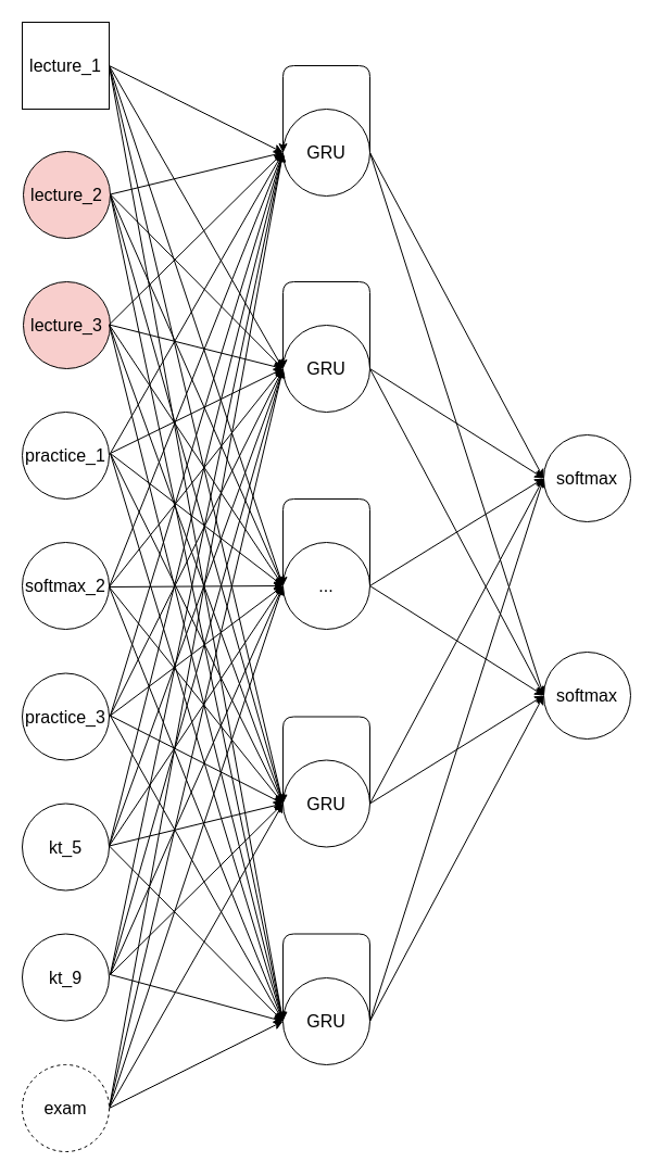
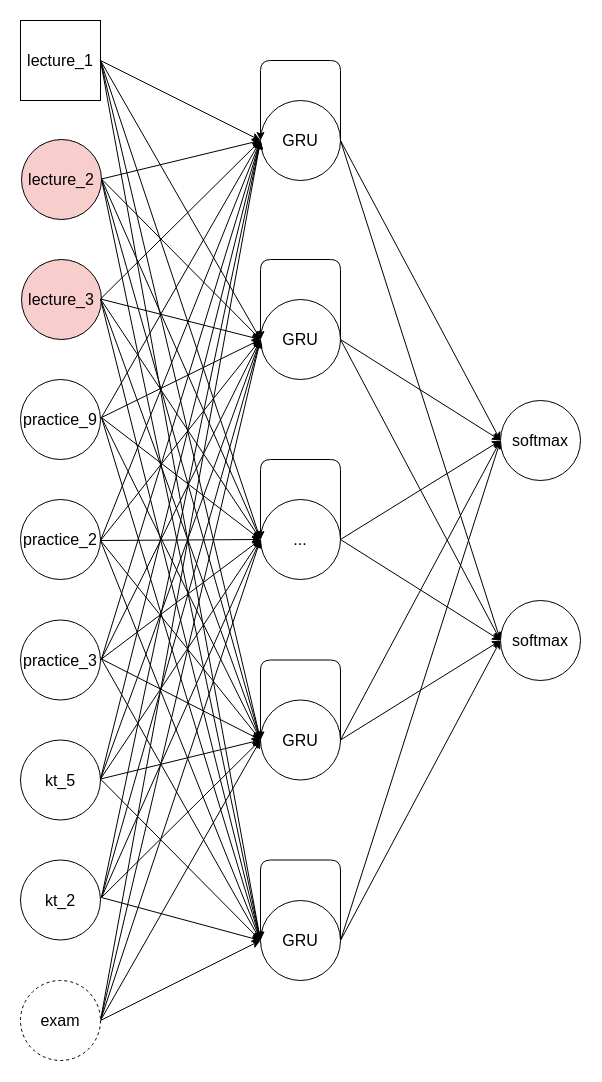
  <mxCell id="0" />
  <mxCell id="1" parent="0" />
  <mxCell id="2" style="edgeStyle=none;html=1;entryX=0;entryY=0.5;entryDx=0;entryDy=0;fontSize=16;exitX=1;exitY=0.5;exitDx=0;exitDy=0;" edge="1" parent="1" source="4" target="71"><mxGeometry relative="1" as="geometry" /></mxCell>
  <mxCell id="3" style="edgeStyle=none;html=1;entryX=0;entryY=0.5;entryDx=0;entryDy=0;fontSize=16;exitX=1;exitY=0.5;exitDx=0;exitDy=0;" edge="1" parent="1" source="4" target="72"><mxGeometry relative="1" as="geometry" /></mxCell>
  <mxCell id="4" value="GRU" style="ellipse;whiteSpace=wrap;html=1;aspect=fixed;fontSize=16;" vertex="1" parent="1"><mxGeometry x="260" y="100" width="80" height="80" as="geometry" /></mxCell>
  <mxCell id="5" style="edgeStyle=none;html=1;entryX=0;entryY=0.5;entryDx=0;entryDy=0;fontSize=16;exitX=1;exitY=0.5;exitDx=0;exitDy=0;" edge="1" parent="1" source="7" target="71"><mxGeometry relative="1" as="geometry" /></mxCell>
  <mxCell id="6" style="edgeStyle=none;html=1;entryX=0;entryY=0.5;entryDx=0;entryDy=0;fontSize=16;exitX=1;exitY=0.5;exitDx=0;exitDy=0;" edge="1" parent="1" source="7" target="72"><mxGeometry relative="1" as="geometry" /></mxCell>
  <mxCell id="7" value="GRU" style="ellipse;whiteSpace=wrap;html=1;aspect=fixed;fontSize=16;" vertex="1" parent="1"><mxGeometry x="260" y="299" width="80" height="80" as="geometry" /></mxCell>
  <mxCell id="8" style="edgeStyle=none;html=1;entryX=0;entryY=0.5;entryDx=0;entryDy=0;fontSize=16;exitX=1;exitY=0.5;exitDx=0;exitDy=0;" edge="1" parent="1" source="10" target="71"><mxGeometry relative="1" as="geometry" /></mxCell>
  <mxCell id="9" style="edgeStyle=none;html=1;entryX=0;entryY=0.5;entryDx=0;entryDy=0;fontSize=16;exitX=1;exitY=0.5;exitDx=0;exitDy=0;" edge="1" parent="1" source="10" target="72"><mxGeometry relative="1" as="geometry" /></mxCell>
  <mxCell id="10" value="GRU" style="ellipse;whiteSpace=wrap;html=1;aspect=fixed;fontSize=16;" vertex="1" parent="1"><mxGeometry x="260" y="699.5" width="80" height="80" as="geometry" /></mxCell>
  <mxCell id="11" style="edgeStyle=none;html=1;entryX=0;entryY=0.5;entryDx=0;entryDy=0;fontSize=16;exitX=1;exitY=0.5;exitDx=0;exitDy=0;" edge="1" parent="1" source="13" target="71"><mxGeometry relative="1" as="geometry" /></mxCell>
  <mxCell id="12" style="edgeStyle=none;html=1;entryX=0;entryY=0.5;entryDx=0;entryDy=0;fontSize=16;exitX=1;exitY=0.5;exitDx=0;exitDy=0;" edge="1" parent="1" source="13" target="72"><mxGeometry relative="1" as="geometry" /></mxCell>
  <mxCell id="13" value="GRU" style="ellipse;whiteSpace=wrap;html=1;aspect=fixed;fontSize=16;" vertex="1" parent="1"><mxGeometry x="260" y="900" width="80" height="80" as="geometry" /></mxCell>
  <mxCell id="14" style="edgeStyle=none;html=1;entryX=0;entryY=0.5;entryDx=0;entryDy=0;fontSize=16;exitX=1;exitY=0.5;exitDx=0;exitDy=0;" edge="1" parent="1" source="16" target="71"><mxGeometry relative="1" as="geometry" /></mxCell>
  <mxCell id="15" style="edgeStyle=none;html=1;entryX=0;entryY=0.5;entryDx=0;entryDy=0;fontSize=16;exitX=1;exitY=0.5;exitDx=0;exitDy=0;" edge="1" parent="1" source="16" target="72"><mxGeometry relative="1" as="geometry" /></mxCell>
  <mxCell id="16" value="..." style="ellipse;whiteSpace=wrap;html=1;aspect=fixed;fontSize=16;" vertex="1" parent="1"><mxGeometry x="260" y="499" width="80" height="80" as="geometry" /></mxCell>
  <mxCell id="17" style="edgeStyle=none;html=1;entryX=0;entryY=0.5;entryDx=0;entryDy=0;fontSize=16;exitX=1;exitY=0.5;exitDx=0;exitDy=0;" edge="1" parent="1" source="22" target="4"><mxGeometry relative="1" as="geometry" /></mxCell>
  <mxCell id="18" style="edgeStyle=none;html=1;entryX=0;entryY=0.5;entryDx=0;entryDy=0;fontSize=16;exitX=1;exitY=0.5;exitDx=0;exitDy=0;" edge="1" parent="1" source="22" target="7"><mxGeometry relative="1" as="geometry" /></mxCell>
  <mxCell id="19" style="edgeStyle=none;html=1;entryX=0;entryY=0.5;entryDx=0;entryDy=0;fontSize=16;exitX=1;exitY=0.5;exitDx=0;exitDy=0;" edge="1" parent="1" source="22" target="16"><mxGeometry relative="1" as="geometry" /></mxCell>
  <mxCell id="20" style="edgeStyle=none;html=1;entryX=0;entryY=0.5;entryDx=0;entryDy=0;fontSize=16;exitX=1;exitY=0.5;exitDx=0;exitDy=0;" edge="1" parent="1" source="22" target="10"><mxGeometry relative="1" as="geometry" /></mxCell>
  <mxCell id="21" style="edgeStyle=none;html=1;entryX=0;entryY=0.5;entryDx=0;entryDy=0;fontSize=16;exitX=1;exitY=0.5;exitDx=0;exitDy=0;" edge="1" parent="1" source="22" target="13"><mxGeometry relative="1" as="geometry" /></mxCell>
  <mxCell id="22" value="lecture_1" style="whiteSpace=wrap;html=1;aspect=fixed;fontSize=16;rounded=0;" vertex="1" parent="1"><mxGeometry x="20" y="20" width="80" height="80" as="geometry" /></mxCell>
  <mxCell id="23" value="lecture_2" style="ellipse;whiteSpace=wrap;html=1;aspect=fixed;fontSize=16;fillColor=#f8cecc;" vertex="1" parent="1"><mxGeometry x="21" y="139" width="80" height="80" as="geometry" /></mxCell>
- <mxCell id="24" value="practice_1" style="ellipse;whiteSpace=wrap;html=1;aspect=fixed;fontSize=16;" vertex="1" parent="1"><mxGeometry x="20" y="379" width="80" height="80" as="geometry" /></mxCell>
- <mxCell id="25" value="softmax_2" style="ellipse;whiteSpace=wrap;html=1;aspect=fixed;fontSize=16;" vertex="1" parent="1"><mxGeometry x="20" y="499" width="80" height="80" as="geometry" /></mxCell>
+ <mxCell id="24" value="practice_9" style="ellipse;whiteSpace=wrap;html=1;aspect=fixed;fontSize=16;" vertex="1" parent="1"><mxGeometry x="20" y="379" width="80" height="80" as="geometry" /></mxCell>
+ <mxCell id="25" value="practice_2" style="ellipse;whiteSpace=wrap;html=1;aspect=fixed;fontSize=16;" vertex="1" parent="1"><mxGeometry x="20" y="499" width="80" height="80" as="geometry" /></mxCell>
  <mxCell id="26" value="lecture_3" style="ellipse;whiteSpace=wrap;html=1;aspect=fixed;fontSize=16;fillColor=#f8cecc;" vertex="1" parent="1"><mxGeometry x="21" y="259" width="80" height="80" as="geometry" /></mxCell>
  <mxCell id="27" value="practice_3" style="ellipse;whiteSpace=wrap;html=1;aspect=fixed;fontSize=16;" vertex="1" parent="1"><mxGeometry x="20" y="619.5" width="80" height="80" as="geometry" /></mxCell>
  <mxCell id="28" value="kt_5" style="ellipse;whiteSpace=wrap;html=1;aspect=fixed;fontSize=16;" vertex="1" parent="1"><mxGeometry x="20" y="739.5" width="80" height="80" as="geometry" /></mxCell>
- <mxCell id="29" value="kt_9" style="ellipse;whiteSpace=wrap;html=1;aspect=fixed;fontSize=16;" vertex="1" parent="1"><mxGeometry x="20" y="859.5" width="80" height="80" as="geometry" /></mxCell>
+ <mxCell id="29" value="kt_2" style="ellipse;whiteSpace=wrap;html=1;aspect=fixed;fontSize=16;" vertex="1" parent="1"><mxGeometry x="20" y="859.5" width="80" height="80" as="geometry" /></mxCell>
  <mxCell id="30" style="edgeStyle=none;html=1;entryX=0;entryY=0.5;entryDx=0;entryDy=0;fontSize=16;exitX=1;exitY=0.5;exitDx=0;exitDy=0;" edge="1" parent="1" source="35" target="13"><mxGeometry relative="1" as="geometry" /></mxCell>
  <mxCell id="31" style="edgeStyle=none;html=1;entryX=0;entryY=0.5;entryDx=0;entryDy=0;fontSize=16;exitX=1;exitY=0.5;exitDx=0;exitDy=0;" edge="1" parent="1" source="35" target="10"><mxGeometry relative="1" as="geometry" /></mxCell>
  <mxCell id="32" style="edgeStyle=none;html=1;entryX=0;entryY=0.5;entryDx=0;entryDy=0;fontSize=16;exitX=1;exitY=0.5;exitDx=0;exitDy=0;" edge="1" parent="1" source="35" target="16"><mxGeometry relative="1" as="geometry" /></mxCell>
  <mxCell id="33" style="edgeStyle=none;html=1;entryX=0;entryY=0.5;entryDx=0;entryDy=0;fontSize=16;exitX=1;exitY=0.5;exitDx=0;exitDy=0;" edge="1" parent="1" source="35" target="7"><mxGeometry relative="1" as="geometry" /></mxCell>
  <mxCell id="34" style="edgeStyle=none;html=1;entryX=0;entryY=0.5;entryDx=0;entryDy=0;fontSize=16;exitX=1;exitY=0.5;exitDx=0;exitDy=0;" edge="1" parent="1" source="35" target="4"><mxGeometry relative="1" as="geometry" /></mxCell>
  <mxCell id="35" value="exam" style="ellipse;whiteSpace=wrap;html=1;aspect=fixed;fontSize=16;dashed=1;" vertex="1" parent="1"><mxGeometry x="20" y="980" width="80" height="80" as="geometry" /></mxCell>
  <mxCell id="36" style="edgeStyle=none;html=1;entryX=0;entryY=0.5;entryDx=0;entryDy=0;fontSize=16;exitX=1;exitY=0.5;exitDx=0;exitDy=0;" edge="1" parent="1" target="4"><mxGeometry relative="1" as="geometry"><mxPoint x="101" y="178.5" as="sourcePoint" /><mxPoint x="261" y="257" as="targetPoint" /></mxGeometry></mxCell>
  <mxCell id="37" style="edgeStyle=none;html=1;entryX=0;entryY=0.5;entryDx=0;entryDy=0;fontSize=16;exitX=1;exitY=0.5;exitDx=0;exitDy=0;" edge="1" parent="1" target="7"><mxGeometry relative="1" as="geometry"><mxPoint x="101" y="178.5" as="sourcePoint" /><mxPoint x="261" y="457" as="targetPoint" /></mxGeometry></mxCell>
  <mxCell id="38" style="edgeStyle=none;html=1;entryX=0;entryY=0.5;entryDx=0;entryDy=0;fontSize=16;exitX=1;exitY=0.5;exitDx=0;exitDy=0;" edge="1" parent="1" target="16"><mxGeometry relative="1" as="geometry"><mxPoint x="101" y="178.5" as="sourcePoint" /><mxPoint x="261" y="657" as="targetPoint" /></mxGeometry></mxCell>
  <mxCell id="39" style="edgeStyle=none;html=1;fontSize=16;exitX=1;exitY=0.5;exitDx=0;exitDy=0;entryX=0;entryY=0.5;entryDx=0;entryDy=0;" edge="1" parent="1" target="10"><mxGeometry relative="1" as="geometry"><mxPoint x="101" y="178.5" as="sourcePoint" /><mxPoint x="260" y="740" as="targetPoint" /></mxGeometry></mxCell>
  <mxCell id="40" style="edgeStyle=none;html=1;entryX=0;entryY=0.5;entryDx=0;entryDy=0;fontSize=16;exitX=1;exitY=0.5;exitDx=0;exitDy=0;" edge="1" parent="1" target="13"><mxGeometry relative="1" as="geometry"><mxPoint x="101" y="178.5" as="sourcePoint" /><mxPoint x="261" y="1058" as="targetPoint" /></mxGeometry></mxCell>
  <mxCell id="41" style="edgeStyle=none;html=1;fontSize=16;exitX=1;exitY=0.5;exitDx=0;exitDy=0;entryX=0;entryY=0.5;entryDx=0;entryDy=0;" edge="1" parent="1" target="4"><mxGeometry relative="1" as="geometry"><mxPoint x="100" y="298.5" as="sourcePoint" /><mxPoint x="260" y="220" as="targetPoint" /></mxGeometry></mxCell>
  <mxCell id="42" style="edgeStyle=none;html=1;entryX=0;entryY=0.5;entryDx=0;entryDy=0;fontSize=16;exitX=1;exitY=0.5;exitDx=0;exitDy=0;" edge="1" parent="1" target="7"><mxGeometry relative="1" as="geometry"><mxPoint x="100" y="298.5" as="sourcePoint" /><mxPoint x="260" y="577" as="targetPoint" /></mxGeometry></mxCell>
  <mxCell id="43" style="edgeStyle=none;html=1;entryX=0;entryY=0.5;entryDx=0;entryDy=0;fontSize=16;exitX=1;exitY=0.5;exitDx=0;exitDy=0;" edge="1" parent="1" target="16"><mxGeometry relative="1" as="geometry"><mxPoint x="100" y="298.5" as="sourcePoint" /><mxPoint x="260" y="777" as="targetPoint" /></mxGeometry></mxCell>
  <mxCell id="44" style="edgeStyle=none;html=1;entryX=0;entryY=0.5;entryDx=0;entryDy=0;fontSize=16;exitX=1;exitY=0.5;exitDx=0;exitDy=0;" edge="1" parent="1" target="10"><mxGeometry relative="1" as="geometry"><mxPoint x="100" y="298.5" as="sourcePoint" /><mxPoint x="260" y="978" as="targetPoint" /></mxGeometry></mxCell>
  <mxCell id="45" style="edgeStyle=none;html=1;entryX=0;entryY=0.5;entryDx=0;entryDy=0;fontSize=16;exitX=1;exitY=0.5;exitDx=0;exitDy=0;" edge="1" parent="1" target="13"><mxGeometry relative="1" as="geometry"><mxPoint x="100" y="298.5" as="sourcePoint" /><mxPoint x="260" y="1178" as="targetPoint" /></mxGeometry></mxCell>
  <mxCell id="46" style="edgeStyle=none;html=1;fontSize=16;exitX=1;exitY=0.5;exitDx=0;exitDy=0;entryX=0;entryY=0.5;entryDx=0;entryDy=0;" edge="1" parent="1" target="4"><mxGeometry relative="1" as="geometry"><mxPoint x="101" y="417" as="sourcePoint" /><mxPoint x="250" y="190" as="targetPoint" /></mxGeometry></mxCell>
  <mxCell id="47" style="edgeStyle=none;html=1;entryX=0;entryY=0.5;entryDx=0;entryDy=0;fontSize=16;exitX=1;exitY=0.5;exitDx=0;exitDy=0;" edge="1" parent="1" target="7"><mxGeometry relative="1" as="geometry"><mxPoint x="101" y="417" as="sourcePoint" /><mxPoint x="260" y="577" as="targetPoint" /></mxGeometry></mxCell>
  <mxCell id="48" style="edgeStyle=none;html=1;entryX=0;entryY=0.5;entryDx=0;entryDy=0;fontSize=16;exitX=1;exitY=0.5;exitDx=0;exitDy=0;" edge="1" parent="1" target="16"><mxGeometry relative="1" as="geometry"><mxPoint x="101" y="417" as="sourcePoint" /><mxPoint x="260" y="777" as="targetPoint" /></mxGeometry></mxCell>
  <mxCell id="49" style="edgeStyle=none;html=1;fontSize=16;exitX=1;exitY=0.5;exitDx=0;exitDy=0;entryX=0;entryY=0.5;entryDx=0;entryDy=0;" edge="1" parent="1" target="10"><mxGeometry relative="1" as="geometry"><mxPoint x="101" y="417" as="sourcePoint" /><mxPoint x="260" y="978.5" as="targetPoint" /></mxGeometry></mxCell>
  <mxCell id="50" style="edgeStyle=none;html=1;entryX=0;entryY=0.5;entryDx=0;entryDy=0;fontSize=16;exitX=1;exitY=0.5;exitDx=0;exitDy=0;" edge="1" parent="1" target="13"><mxGeometry relative="1" as="geometry"><mxPoint x="101" y="417" as="sourcePoint" /><mxPoint x="260" y="1178" as="targetPoint" /></mxGeometry></mxCell>
  <mxCell id="51" style="edgeStyle=none;html=1;entryX=0;entryY=0.5;entryDx=0;entryDy=0;fontSize=16;exitX=1;exitY=0.5;exitDx=0;exitDy=0;" edge="1" parent="1" target="4"><mxGeometry relative="1" as="geometry"><mxPoint x="100" y="540" as="sourcePoint" /><mxPoint x="260" y="618.5" as="targetPoint" /></mxGeometry></mxCell>
  <mxCell id="52" style="edgeStyle=none;html=1;entryX=0;entryY=0.5;entryDx=0;entryDy=0;fontSize=16;exitX=1;exitY=0.5;exitDx=0;exitDy=0;" edge="1" parent="1" target="7"><mxGeometry relative="1" as="geometry"><mxPoint x="100" y="540" as="sourcePoint" /><mxPoint x="260" y="818.5" as="targetPoint" /></mxGeometry></mxCell>
  <mxCell id="53" style="edgeStyle=none;html=1;entryX=0;entryY=0.5;entryDx=0;entryDy=0;fontSize=16;exitX=1;exitY=0.5;exitDx=0;exitDy=0;" edge="1" parent="1" target="16"><mxGeometry relative="1" as="geometry"><mxPoint x="100" y="540" as="sourcePoint" /><mxPoint x="260" y="1018.5" as="targetPoint" /></mxGeometry></mxCell>
  <mxCell id="54" style="edgeStyle=none;html=1;entryX=0;entryY=0.5;entryDx=0;entryDy=0;fontSize=16;exitX=1;exitY=0.5;exitDx=0;exitDy=0;" edge="1" parent="1" target="10"><mxGeometry relative="1" as="geometry"><mxPoint x="100" y="540" as="sourcePoint" /><mxPoint x="260" y="1219.5" as="targetPoint" /></mxGeometry></mxCell>
  <mxCell id="55" style="edgeStyle=none;html=1;fontSize=16;exitX=1;exitY=0.5;exitDx=0;exitDy=0;entryX=0;entryY=0.5;entryDx=0;entryDy=0;" edge="1" parent="1" target="13"><mxGeometry relative="1" as="geometry"><mxPoint x="100" y="540" as="sourcePoint" /><mxPoint x="280" y="1050" as="targetPoint" /></mxGeometry></mxCell>
  <mxCell id="56" style="edgeStyle=none;html=1;entryX=0;entryY=0.5;entryDx=0;entryDy=0;fontSize=16;exitX=1;exitY=0.5;exitDx=0;exitDy=0;" edge="1" parent="1" target="4"><mxGeometry relative="1" as="geometry"><mxPoint x="101" y="658.5" as="sourcePoint" /><mxPoint x="260" y="618.5" as="targetPoint" /></mxGeometry></mxCell>
  <mxCell id="57" style="edgeStyle=none;html=1;entryX=0;entryY=0.5;entryDx=0;entryDy=0;fontSize=16;exitX=1;exitY=0.5;exitDx=0;exitDy=0;" edge="1" parent="1" target="7"><mxGeometry relative="1" as="geometry"><mxPoint x="101" y="658.5" as="sourcePoint" /><mxPoint x="260" y="818.5" as="targetPoint" /></mxGeometry></mxCell>
  <mxCell id="58" style="edgeStyle=none;html=1;entryX=0;entryY=0.5;entryDx=0;entryDy=0;fontSize=16;exitX=1;exitY=0.5;exitDx=0;exitDy=0;" edge="1" parent="1" target="16"><mxGeometry relative="1" as="geometry"><mxPoint x="101" y="658.5" as="sourcePoint" /><mxPoint x="260" y="1018.5" as="targetPoint" /></mxGeometry></mxCell>
  <mxCell id="59" style="edgeStyle=none;html=1;fontSize=16;exitX=1;exitY=0.5;exitDx=0;exitDy=0;entryX=0;entryY=0.5;entryDx=0;entryDy=0;" edge="1" parent="1" target="10"><mxGeometry relative="1" as="geometry"><mxPoint x="101" y="658.5" as="sourcePoint" /><mxPoint x="260" y="1220" as="targetPoint" /></mxGeometry></mxCell>
  <mxCell id="60" style="edgeStyle=none;html=1;fontSize=16;exitX=1;exitY=0.5;exitDx=0;exitDy=0;entryX=0;entryY=0.5;entryDx=0;entryDy=0;" edge="1" parent="1" target="13"><mxGeometry relative="1" as="geometry"><mxPoint x="101" y="658.5" as="sourcePoint" /><mxPoint x="260" y="940" as="targetPoint" /></mxGeometry></mxCell>
  <mxCell id="61" style="edgeStyle=none;html=1;fontSize=16;exitX=1;exitY=0.5;exitDx=0;exitDy=0;entryX=0;entryY=0.5;entryDx=0;entryDy=0;" edge="1" parent="1" target="4"><mxGeometry relative="1" as="geometry"><mxPoint x="100" y="778.5" as="sourcePoint" /><mxPoint x="260" y="618.5" as="targetPoint" /></mxGeometry></mxCell>
  <mxCell id="62" style="edgeStyle=none;html=1;entryX=0;entryY=0.5;entryDx=0;entryDy=0;fontSize=16;exitX=1;exitY=0.5;exitDx=0;exitDy=0;" edge="1" parent="1" target="7"><mxGeometry relative="1" as="geometry"><mxPoint x="100" y="778.5" as="sourcePoint" /><mxPoint x="260" y="818.5" as="targetPoint" /></mxGeometry></mxCell>
  <mxCell id="63" style="edgeStyle=none;html=1;entryX=0;entryY=0.5;entryDx=0;entryDy=0;fontSize=16;exitX=1;exitY=0.5;exitDx=0;exitDy=0;" edge="1" parent="1" target="16"><mxGeometry relative="1" as="geometry"><mxPoint x="100" y="778.5" as="sourcePoint" /><mxPoint x="260" y="1018.5" as="targetPoint" /></mxGeometry></mxCell>
  <mxCell id="64" style="edgeStyle=none;html=1;entryX=0;entryY=0.5;entryDx=0;entryDy=0;fontSize=16;exitX=1;exitY=0.5;exitDx=0;exitDy=0;" edge="1" parent="1" target="10"><mxGeometry relative="1" as="geometry"><mxPoint x="100" y="778.5" as="sourcePoint" /><mxPoint x="260" y="1219.5" as="targetPoint" /></mxGeometry></mxCell>
  <mxCell id="65" style="edgeStyle=none;html=1;fontSize=16;exitX=1;exitY=0.5;exitDx=0;exitDy=0;entryX=0;entryY=0.5;entryDx=0;entryDy=0;" edge="1" parent="1" target="13"><mxGeometry relative="1" as="geometry"><mxPoint x="100" y="778.5" as="sourcePoint" /><mxPoint x="300" y="1140" as="targetPoint" /></mxGeometry></mxCell>
  <mxCell id="66" style="edgeStyle=none;html=1;fontSize=16;exitX=1;exitY=0.5;exitDx=0;exitDy=0;entryX=0;entryY=0.5;entryDx=0;entryDy=0;" edge="1" parent="1" target="4"><mxGeometry relative="1" as="geometry"><mxPoint x="101" y="897" as="sourcePoint" /><mxPoint x="260" y="618.5" as="targetPoint" /></mxGeometry></mxCell>
  <mxCell id="67" style="edgeStyle=none;html=1;entryX=0;entryY=0.5;entryDx=0;entryDy=0;fontSize=16;exitX=1;exitY=0.5;exitDx=0;exitDy=0;" edge="1" parent="1" target="7"><mxGeometry relative="1" as="geometry"><mxPoint x="101" y="897" as="sourcePoint" /><mxPoint x="260" y="818.5" as="targetPoint" /></mxGeometry></mxCell>
  <mxCell id="68" style="edgeStyle=none;html=1;fontSize=16;exitX=1;exitY=0.5;exitDx=0;exitDy=0;entryX=0;entryY=0.5;entryDx=0;entryDy=0;" edge="1" parent="1" target="16"><mxGeometry relative="1" as="geometry"><mxPoint x="101" y="897" as="sourcePoint" /><mxPoint x="250" y="580" as="targetPoint" /></mxGeometry></mxCell>
  <mxCell id="69" style="edgeStyle=none;html=1;fontSize=16;exitX=1;exitY=0.5;exitDx=0;exitDy=0;entryX=0;entryY=0.5;entryDx=0;entryDy=0;" edge="1" parent="1" target="10"><mxGeometry relative="1" as="geometry"><mxPoint x="101" y="897" as="sourcePoint" /><mxPoint x="260" y="1219.5" as="targetPoint" /></mxGeometry></mxCell>
  <mxCell id="70" style="edgeStyle=none;html=1;fontSize=16;exitX=1;exitY=0.5;exitDx=0;exitDy=0;entryX=0;entryY=0.5;entryDx=0;entryDy=0;" edge="1" parent="1" target="13"><mxGeometry relative="1" as="geometry"><mxPoint x="101" y="897" as="sourcePoint" /><mxPoint x="290" y="1100" as="targetPoint" /></mxGeometry></mxCell>
  <mxCell id="71" value="softmax" style="ellipse;whiteSpace=wrap;html=1;aspect=fixed;fontSize=16;" vertex="1" parent="1"><mxGeometry x="500" y="400" width="80" height="80" as="geometry" /></mxCell>
  <mxCell id="72" value="softmax" style="ellipse;whiteSpace=wrap;html=1;aspect=fixed;fontSize=16;" vertex="1" parent="1"><mxGeometry x="500" y="600" width="80" height="80" as="geometry" /></mxCell>
  <mxCell id="73" value="" style="endArrow=classic;html=1;fontSize=16;exitX=1;exitY=0.5;exitDx=0;exitDy=0;" edge="1" parent="1" source="4"><mxGeometry width="50" height="50" relative="1" as="geometry"><mxPoint x="300" y="180" as="sourcePoint" /><mxPoint x="260" y="140" as="targetPoint" /><Array as="points"><mxPoint x="340" y="60" /><mxPoint x="260" y="60" /></Array></mxGeometry></mxCell>
  <mxCell id="74" value="" style="endArrow=classic;html=1;fontSize=16;exitX=1;exitY=0.5;exitDx=0;exitDy=0;" edge="1" parent="1"><mxGeometry width="50" height="50" relative="1" as="geometry"><mxPoint x="340" y="339" as="sourcePoint" /><mxPoint x="260" y="339" as="targetPoint" /><Array as="points"><mxPoint x="340" y="259" /><mxPoint x="260" y="259" /></Array></mxGeometry></mxCell>
  <mxCell id="75" value="" style="endArrow=classic;html=1;fontSize=16;exitX=1;exitY=0.5;exitDx=0;exitDy=0;" edge="1" parent="1"><mxGeometry width="50" height="50" relative="1" as="geometry"><mxPoint x="340" y="539" as="sourcePoint" /><mxPoint x="260" y="539" as="targetPoint" /><Array as="points"><mxPoint x="340" y="459" /><mxPoint x="260" y="459" /></Array></mxGeometry></mxCell>
  <mxCell id="76" value="" style="endArrow=classic;html=1;fontSize=16;exitX=1;exitY=0.5;exitDx=0;exitDy=0;" edge="1" parent="1"><mxGeometry width="50" height="50" relative="1" as="geometry"><mxPoint x="340" y="739.5" as="sourcePoint" /><mxPoint x="260" y="739.5" as="targetPoint" /><Array as="points"><mxPoint x="340" y="659.5" /><mxPoint x="260" y="659.5" /></Array></mxGeometry></mxCell>
  <mxCell id="77" value="" style="endArrow=classic;html=1;fontSize=16;exitX=1;exitY=0.5;exitDx=0;exitDy=0;" edge="1" parent="1"><mxGeometry width="50" height="50" relative="1" as="geometry"><mxPoint x="340" y="939.5" as="sourcePoint" /><mxPoint x="260" y="939.5" as="targetPoint" /><Array as="points"><mxPoint x="340" y="859.5" /><mxPoint x="260" y="859.5" /></Array></mxGeometry></mxCell>
